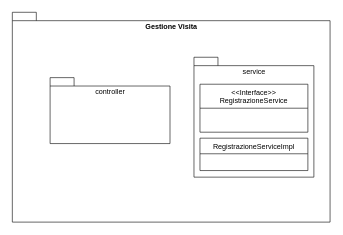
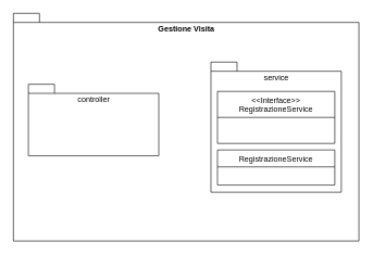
  <mxCell id="0" />
  <mxCell id="1" parent="0" />
  <mxCell id="2" value="Gestione Visita" style="shape=folder;fontStyle=1;spacingTop=10;tabWidth=40;tabHeight=14;tabPosition=left;html=1;verticalAlign=top;" parent="1" vertex="1"><mxGeometry x="20" y="20" width="530" height="350" as="geometry" /></mxCell>
- <mxCell id="3" value="&lt;span style=&quot;font-weight: normal&quot;&gt;controller&lt;/span&gt;" style="shape=folder;fontStyle=1;spacingTop=10;tabWidth=40;tabHeight=14;tabPosition=left;html=1;verticalAlign=top;" parent="1" vertex="1"><mxGeometry x="83" y="129" width="200" height="110" as="geometry" /></mxCell>
+ <mxCell id="3" value="&lt;span style=&quot;font-weight: normal&quot;&gt;controller&lt;/span&gt;" style="shape=folder;fontStyle=1;spacingTop=10;tabWidth=40;tabHeight=14;tabPosition=left;html=1;verticalAlign=top;" parent="1" vertex="1"><mxGeometry x="43" y="129" width="200" height="110" as="geometry" /></mxCell>
  <mxCell id="4" value="&lt;span style=&quot;font-weight: normal&quot;&gt;service&lt;br&gt;&lt;/span&gt;" style="shape=folder;fontStyle=1;spacingTop=10;tabWidth=40;tabHeight=14;tabPosition=left;html=1;verticalAlign=top;" parent="1" vertex="1"><mxGeometry x="323" y="95" width="200" height="200" as="geometry" /></mxCell>
  <mxCell id="5" value="&lt;&lt;Interface&gt;&gt;&#10;RegistrazioneService" style="swimlane;fontStyle=0;childLayout=stackLayout;horizontal=1;startSize=40;fillColor=none;horizontalStack=0;resizeParent=1;resizeParentMax=0;resizeLast=0;collapsible=1;marginBottom=0;fontSize=12;" parent="1" vertex="1"><mxGeometry x="333" y="140" width="180" height="80" as="geometry" /></mxCell>
- <mxCell id="6" value="RegistrazioneServiceImpl" style="swimlane;fontStyle=0;childLayout=stackLayout;horizontal=1;startSize=26;fillColor=none;horizontalStack=0;resizeParent=1;resizeParentMax=0;resizeLast=0;collapsible=1;marginBottom=0;" parent="1" vertex="1"><mxGeometry x="333" y="230" width="180" height="54" as="geometry" /></mxCell>
+ <mxCell id="6" value="RegistrazioneService" style="swimlane;fontStyle=0;childLayout=stackLayout;horizontal=1;startSize=26;fillColor=none;horizontalStack=0;resizeParent=1;resizeParentMax=0;resizeLast=0;collapsible=1;marginBottom=0;" parent="1" vertex="1"><mxGeometry x="333" y="230" width="180" height="54" as="geometry" /></mxCell>
